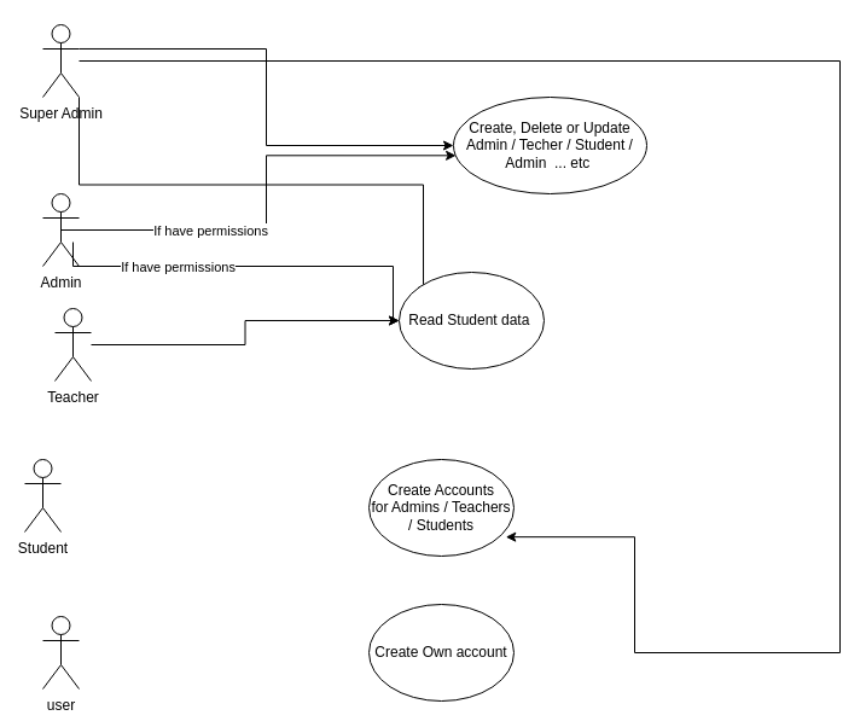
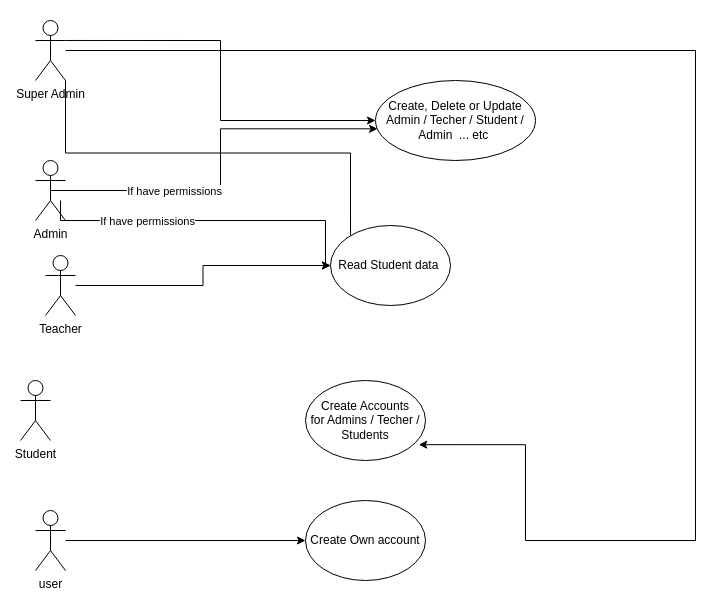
  <mxCell id="0" />
  <mxCell id="1" parent="0" />
  <mxCell id="2" style="edgeStyle=orthogonalEdgeStyle;rounded=0;orthogonalLoop=1;jettySize=auto;html=1;exitX=1;exitY=0.333;exitDx=0;exitDy=0;exitPerimeter=0;" edge="1" parent="1" source="5" target="14"><mxGeometry relative="1" as="geometry" /></mxCell>
  <mxCell id="3" style="edgeStyle=orthogonalEdgeStyle;rounded=0;orthogonalLoop=1;jettySize=auto;html=1;exitX=1;exitY=1;exitDx=0;exitDy=0;exitPerimeter=0;entryX=0.167;entryY=0.25;entryDx=0;entryDy=0;entryPerimeter=0;" edge="1" parent="1" source="5" target="15"><mxGeometry relative="1" as="geometry" /></mxCell>
  <mxCell id="4" style="edgeStyle=orthogonalEdgeStyle;rounded=0;orthogonalLoop=1;jettySize=auto;html=1;entryX=0.944;entryY=0.802;entryDx=0;entryDy=0;entryPerimeter=0;" edge="1" parent="1" source="5" target="19"><mxGeometry relative="1" as="geometry"><Array as="points"><mxPoint x="695" y="50" /><mxPoint x="695" y="540" /><mxPoint x="525" y="540" /><mxPoint x="525" y="444" /></Array></mxGeometry></mxCell>
  <mxCell id="5" value="Super Admin" style="shape=umlActor;verticalLabelPosition=bottom;verticalAlign=top;html=1;outlineConnect=0;" vertex="1" parent="1"><mxGeometry x="35" y="20" width="30" height="60" as="geometry" /></mxCell>
  <mxCell id="6" style="edgeStyle=orthogonalEdgeStyle;rounded=0;orthogonalLoop=1;jettySize=auto;html=1;entryX=0.013;entryY=0.604;entryDx=0;entryDy=0;entryPerimeter=0;exitX=0.5;exitY=0.5;exitDx=0;exitDy=0;exitPerimeter=0;" edge="1" parent="1" source="8" target="14"><mxGeometry relative="1" as="geometry" /></mxCell>
  <mxCell id="7" value="If have permissions" style="edgeLabel;html=1;align=center;verticalAlign=middle;resizable=0;points=[];" vertex="1" connectable="0" parent="6"><mxGeometry x="-0.366" relative="1" as="geometry"><mxPoint as="offset" /></mxGeometry></mxCell>
  <mxCell id="8" value="Admin" style="shape=umlActor;verticalLabelPosition=bottom;verticalAlign=top;html=1;outlineConnect=0;" vertex="1" parent="1"><mxGeometry x="35" y="160" width="30" height="60" as="geometry" /></mxCell>
  <mxCell id="9" style="edgeStyle=orthogonalEdgeStyle;rounded=0;orthogonalLoop=1;jettySize=auto;html=1;" edge="1" parent="1" source="10" target="15"><mxGeometry relative="1" as="geometry" /></mxCell>
  <mxCell id="10" value="Teacher" style="shape=umlActor;verticalLabelPosition=bottom;verticalAlign=top;html=1;outlineConnect=0;" vertex="1" parent="1"><mxGeometry x="45" y="255" width="30" height="60" as="geometry" /></mxCell>
  <mxCell id="11" value="Student" style="shape=umlActor;verticalLabelPosition=bottom;verticalAlign=top;html=1;outlineConnect=0;" vertex="1" parent="1"><mxGeometry x="20" y="380" width="30" height="60" as="geometry" /></mxCell>
+ <mxCell id="12" style="edgeStyle=orthogonalEdgeStyle;rounded=0;orthogonalLoop=1;jettySize=auto;html=1;" edge="1" parent="1" source="13" target="18"><mxGeometry relative="1" as="geometry" /></mxCell>
  <mxCell id="13" value="user" style="shape=umlActor;verticalLabelPosition=bottom;verticalAlign=top;html=1;outlineConnect=0;" vertex="1" parent="1"><mxGeometry x="35" y="510" width="30" height="60" as="geometry" /></mxCell>
  <mxCell id="14" value="Create, Delete or Update Admin / Techer / Student / Admin&amp;nbsp; ... etc&amp;nbsp;" style="ellipse;whiteSpace=wrap;html=1;" vertex="1" parent="1"><mxGeometry x="375" y="80" width="160" height="80" as="geometry" /></mxCell>
  <mxCell id="15" value="Read Student data&amp;nbsp;" style="ellipse;whiteSpace=wrap;html=1;" vertex="1" parent="1"><mxGeometry x="330" y="225" width="120" height="80" as="geometry" /></mxCell>
  <mxCell id="16" style="edgeStyle=orthogonalEdgeStyle;rounded=0;orthogonalLoop=1;jettySize=auto;html=1;exitX=0.5;exitY=0.5;exitDx=0;exitDy=0;exitPerimeter=0;" edge="1" parent="1" target="15"><mxGeometry relative="1" as="geometry"><mxPoint x="60" y="200" as="sourcePoint" /><mxPoint x="257.08" y="188.32" as="targetPoint" /><Array as="points"><mxPoint x="60" y="220" /><mxPoint x="325" y="220" /></Array></mxGeometry></mxCell>
  <mxCell id="17" value="If have permissions" style="edgeLabel;html=1;align=center;verticalAlign=middle;resizable=0;points=[];" vertex="1" connectable="0" parent="16"><mxGeometry x="-0.366" relative="1" as="geometry"><mxPoint as="offset" /></mxGeometry></mxCell>
  <mxCell id="18" value="Create Own account" style="ellipse;whiteSpace=wrap;html=1;" vertex="1" parent="1"><mxGeometry x="305" y="500" width="120" height="80" as="geometry" /></mxCell>
- <mxCell id="19" value="Create Accounts&lt;br&gt;for Admins / Teachers / Students" style="ellipse;whiteSpace=wrap;html=1;" vertex="1" parent="1"><mxGeometry x="305" y="380" width="120" height="80" as="geometry" /></mxCell>
+ <mxCell id="19" value="Create Accounts&lt;br&gt;for Admins / Techer / Students" style="ellipse;whiteSpace=wrap;html=1;" vertex="1" parent="1"><mxGeometry x="305" y="380" width="120" height="80" as="geometry" /></mxCell>
